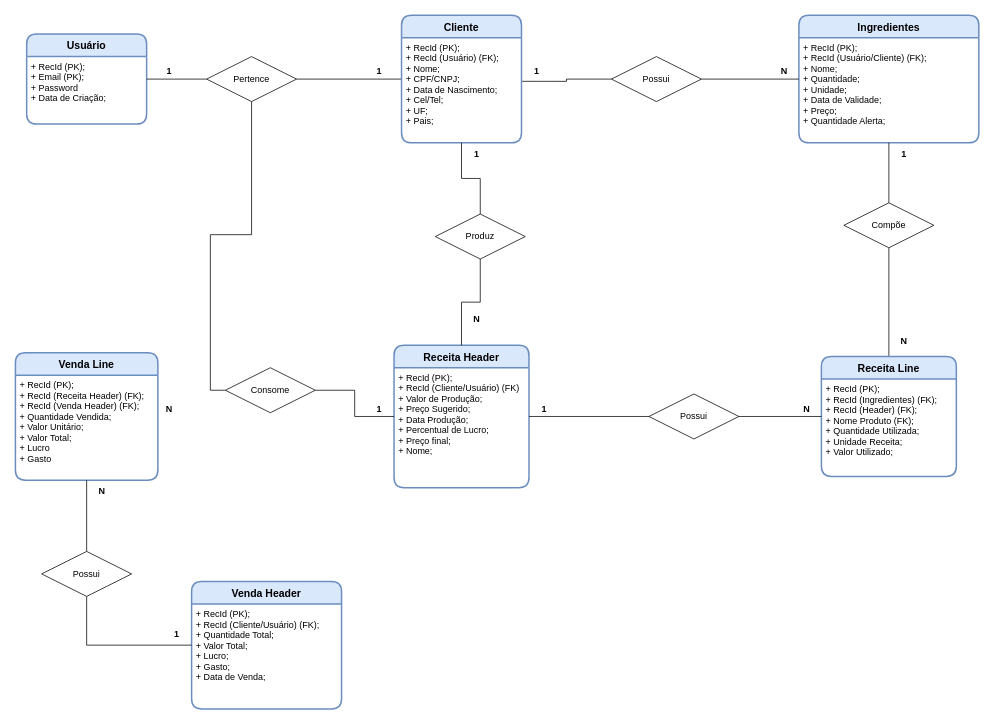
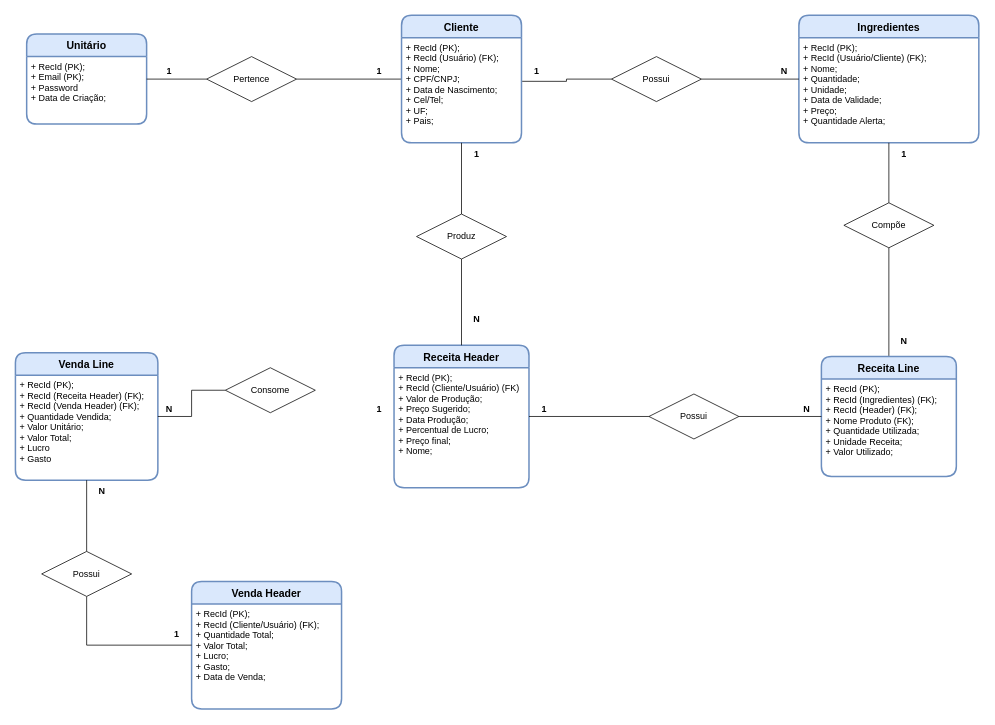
  <mxCell id="0" />
  <mxCell id="1" parent="0" />
- <mxCell id="2" value="Usuário" style="swimlane;childLayout=stackLayout;horizontal=1;startSize=30;horizontalStack=0;rounded=1;fontSize=14;fontStyle=1;strokeWidth=2;resizeParent=0;resizeLast=1;shadow=0;dashed=0;align=center;fillColor=#dae8fc;strokeColor=#6c8ebf;" parent="1" vertex="1"><mxGeometry x="35" y="45" width="160" height="120" as="geometry" /></mxCell>
+ <mxCell id="2" value="Unitário" style="swimlane;childLayout=stackLayout;horizontal=1;startSize=30;horizontalStack=0;rounded=1;fontSize=14;fontStyle=1;strokeWidth=2;resizeParent=0;resizeLast=1;shadow=0;dashed=0;align=center;fillColor=#dae8fc;strokeColor=#6c8ebf;" parent="1" vertex="1"><mxGeometry x="35" y="45" width="160" height="120" as="geometry" /></mxCell>
  <mxCell id="3" value="+ RecId (PK);&#10;+ Email (PK);&#10;+ Password&#10;+ Data de Criação; &#10;&#10;" style="align=left;strokeColor=none;fillColor=none;spacingLeft=4;fontSize=12;verticalAlign=top;resizable=0;rotatable=0;part=1;fontStyle=0" parent="2" vertex="1"><mxGeometry y="30" width="160" height="90" as="geometry" /></mxCell>
  <mxCell id="4" value="Ingredientes" style="swimlane;childLayout=stackLayout;horizontal=1;startSize=30;horizontalStack=0;rounded=1;fontSize=14;fontStyle=1;strokeWidth=2;resizeParent=0;resizeLast=1;shadow=0;align=center;fillColor=#dae8fc;strokeColor=#6c8ebf;" parent="1" vertex="1"><mxGeometry x="1065" y="20" width="240" height="170" as="geometry" /></mxCell>
  <mxCell id="5" value="+ RecId (PK);&#10;+ RecId (Usuário/Cliente) (FK);&#10;+ Nome;&#10;+ Quantidade;&#10;+ Unidade;&#10;+ Data de Validade;&#10;+ Preço;&#10;+ Quantidade Alerta;&#10;&#10;" style="align=left;strokeColor=none;fillColor=none;spacingLeft=4;fontSize=12;verticalAlign=top;resizable=0;rotatable=0;part=1;" parent="4" vertex="1"><mxGeometry y="30" width="240" height="140" as="geometry" /></mxCell>
  <mxCell id="6" value="Receita Header" style="swimlane;childLayout=stackLayout;horizontal=1;startSize=30;horizontalStack=0;rounded=1;fontSize=14;fontStyle=1;strokeWidth=2;resizeParent=0;resizeLast=1;shadow=0;dashed=0;align=center;fillColor=#dae8fc;strokeColor=#6c8ebf;" parent="1" vertex="1"><mxGeometry x="525" y="460" width="180" height="190" as="geometry" /></mxCell>
  <mxCell id="7" value="+ RecId (PK);&#10;+ RecId (Cliente/Usuário) (FK)&#10;+ Valor de Produção;&#10;+ Preço Sugerido;&#10;+ Data Produção;&#10;+ Percentual de Lucro;&#10;+ Preço final;&#10;+ Nome;&#10;&#10;&#10;&#10;&#10;&#10;" style="align=left;strokeColor=none;fillColor=none;spacingLeft=4;fontSize=12;verticalAlign=top;resizable=0;rotatable=0;part=1;" parent="6" vertex="1"><mxGeometry y="30" width="180" height="160" as="geometry" /></mxCell>
  <mxCell id="8" value="Venda Header" style="swimlane;childLayout=stackLayout;horizontal=1;startSize=30;horizontalStack=0;rounded=1;fontSize=14;fontStyle=1;strokeWidth=2;resizeParent=0;resizeLast=1;shadow=0;align=center;fillColor=#dae8fc;strokeColor=#6c8ebf;" parent="1" vertex="1"><mxGeometry x="255" y="775" width="200" height="170" as="geometry" /></mxCell>
  <mxCell id="9" value="+ RecId (PK);&#10;+ RecId (Cliente/Usuário) (FK);&#10;+ Quantidade Total;&#10;+ Valor Total;&#10;+ Lucro;&#10;+ Gasto;&#10;+ Data de Venda;&#10;&#10;" style="align=left;strokeColor=none;fillColor=none;spacingLeft=4;fontSize=12;verticalAlign=top;resizable=0;rotatable=0;part=1;" parent="8" vertex="1"><mxGeometry y="30" width="200" height="140" as="geometry" /></mxCell>
  <mxCell id="10" value="Venda Line" style="swimlane;childLayout=stackLayout;horizontal=1;startSize=30;horizontalStack=0;rounded=1;fontSize=14;fontStyle=1;strokeWidth=2;resizeParent=0;resizeLast=1;shadow=0;align=center;fillColor=#dae8fc;strokeColor=#6c8ebf;" parent="1" vertex="1"><mxGeometry x="20" y="470" width="190" height="170" as="geometry" /></mxCell>
  <mxCell id="11" value="+ RecId (PK);&#10;+ RecId (Receita Header) (FK);&#10;+ RecId (Venda Header) (FK);&#10;+ Quantidade Vendida;&#10;+ Valor Unitário;&#10;+ Valor Total;&#10;+ Lucro&#10;+ Gasto&#10;" style="align=left;strokeColor=none;fillColor=none;spacingLeft=4;fontSize=12;verticalAlign=top;resizable=0;rotatable=0;part=1;" parent="10" vertex="1"><mxGeometry y="30" width="190" height="140" as="geometry" /></mxCell>
  <mxCell id="12" style="edgeStyle=orthogonalEdgeStyle;rounded=0;orthogonalLoop=1;jettySize=auto;html=1;entryX=1;entryY=0.5;entryDx=0;entryDy=0;endArrow=none;endFill=0;" parent="1" source="13" target="16" edge="1"><mxGeometry relative="1" as="geometry" /></mxCell>
  <mxCell id="13" value="Cliente" style="swimlane;childLayout=stackLayout;horizontal=1;startSize=30;horizontalStack=0;rounded=1;fontSize=14;fontStyle=1;strokeWidth=2;resizeParent=0;resizeLast=1;shadow=0;align=center;fillColor=#dae8fc;strokeColor=#6c8ebf;" parent="1" vertex="1"><mxGeometry x="535" y="20" width="160" height="170" as="geometry" /></mxCell>
  <mxCell id="14" value="+ RecId (PK);&#10;+ RecId (Usuário) (FK);&#10;+ Nome;&#10;+ CPF/CNPJ;&#10;+ Data de Nascimento;&#10;+ Cel/Tel;&#10;+ UF;&#10;+ Pais;&#10;&#10;&#10;" style="align=left;strokeColor=none;fillColor=none;spacingLeft=4;fontSize=12;verticalAlign=top;resizable=0;rotatable=0;part=1;" parent="13" vertex="1"><mxGeometry y="30" width="160" height="140" as="geometry" /></mxCell>
  <mxCell id="15" style="edgeStyle=orthogonalEdgeStyle;rounded=0;orthogonalLoop=1;jettySize=auto;html=1;exitX=0;exitY=0.5;exitDx=0;exitDy=0;entryX=1;entryY=0.5;entryDx=0;entryDy=0;startArrow=none;startFill=0;endArrow=none;endFill=0;" edge="1" parent="1" source="16" target="2"><mxGeometry relative="1" as="geometry" /></mxCell>
  <mxCell id="16" value="Pertence" style="shape=rhombus;perimeter=rhombusPerimeter;whiteSpace=wrap;html=1;align=center;" parent="1" vertex="1"><mxGeometry x="275" y="75" width="120" height="60" as="geometry" /></mxCell>
  <mxCell id="17" style="edgeStyle=orthogonalEdgeStyle;rounded=0;orthogonalLoop=1;jettySize=auto;html=1;exitX=0;exitY=0.5;exitDx=0;exitDy=0;entryX=1.006;entryY=0.414;entryDx=0;entryDy=0;entryPerimeter=0;startArrow=none;startFill=0;endArrow=none;endFill=0;" edge="1" parent="1" source="19" target="14"><mxGeometry relative="1" as="geometry" /></mxCell>
  <mxCell id="18" style="edgeStyle=orthogonalEdgeStyle;rounded=0;orthogonalLoop=1;jettySize=auto;html=1;exitX=1;exitY=0.5;exitDx=0;exitDy=0;entryX=0;entryY=0.5;entryDx=0;entryDy=0;startArrow=none;startFill=0;endArrow=none;endFill=0;" edge="1" parent="1" source="19" target="4"><mxGeometry relative="1" as="geometry" /></mxCell>
  <mxCell id="19" value="Possui" style="shape=rhombus;perimeter=rhombusPerimeter;whiteSpace=wrap;html=1;align=center;" parent="1" vertex="1"><mxGeometry x="815" y="75" width="120" height="60" as="geometry" /></mxCell>
  <mxCell id="20" value="1" style="text;html=1;align=center;verticalAlign=middle;resizable=0;points=[];autosize=1;strokeColor=none;fontStyle=1" parent="1" vertex="1"><mxGeometry x="705" y="85" width="20" height="20" as="geometry" /></mxCell>
  <mxCell id="21" value="N" style="text;html=1;align=center;verticalAlign=middle;resizable=0;points=[];autosize=1;strokeColor=none;fontStyle=1" parent="1" vertex="1"><mxGeometry x="1035" y="85" width="20" height="20" as="geometry" /></mxCell>
  <mxCell id="22" style="edgeStyle=orthogonalEdgeStyle;rounded=0;orthogonalLoop=1;jettySize=auto;html=1;exitX=0.5;exitY=1;exitDx=0;exitDy=0;entryX=0.5;entryY=0;entryDx=0;entryDy=0;startArrow=none;startFill=0;endArrow=none;endFill=0;" edge="1" parent="1" source="23" target="29"><mxGeometry relative="1" as="geometry" /></mxCell>
  <mxCell id="23" value="Compõe" style="shape=rhombus;perimeter=rhombusPerimeter;whiteSpace=wrap;html=1;align=center;" parent="1" vertex="1"><mxGeometry x="1125" y="270" width="120" height="60" as="geometry" /></mxCell>
  <mxCell id="24" style="edgeStyle=orthogonalEdgeStyle;rounded=0;orthogonalLoop=1;jettySize=auto;html=1;entryX=0.5;entryY=0;entryDx=0;entryDy=0;endArrow=none;endFill=0;" parent="1" source="5" target="23" edge="1"><mxGeometry relative="1" as="geometry" /></mxCell>
  <mxCell id="25" style="edgeStyle=orthogonalEdgeStyle;rounded=0;orthogonalLoop=1;jettySize=auto;html=1;exitX=0.5;exitY=0;exitDx=0;exitDy=0;startArrow=none;startFill=0;endArrow=none;endFill=0;" edge="1" parent="1" source="27" target="11"><mxGeometry relative="1" as="geometry" /></mxCell>
  <mxCell id="26" style="edgeStyle=orthogonalEdgeStyle;rounded=0;orthogonalLoop=1;jettySize=auto;html=1;exitX=0.5;exitY=1;exitDx=0;exitDy=0;startArrow=none;startFill=0;endArrow=none;endFill=0;" edge="1" parent="1" source="27" target="8"><mxGeometry relative="1" as="geometry" /></mxCell>
  <mxCell id="27" value="Possui" style="shape=rhombus;perimeter=rhombusPerimeter;whiteSpace=wrap;html=1;align=center;" parent="1" vertex="1"><mxGeometry x="55" y="735" width="120" height="60" as="geometry" /></mxCell>
  <mxCell id="28" value="N" style="text;html=1;align=center;verticalAlign=middle;resizable=0;points=[];autosize=1;strokeColor=none;fontStyle=1" parent="1" vertex="1"><mxGeometry x="1195" y="445" width="20" height="20" as="geometry" /></mxCell>
  <mxCell id="29" value="Receita Line" style="swimlane;childLayout=stackLayout;horizontal=1;startSize=30;horizontalStack=0;rounded=1;fontSize=14;fontStyle=1;strokeWidth=2;resizeParent=0;resizeLast=1;shadow=0;dashed=0;align=center;fillColor=#dae8fc;strokeColor=#6c8ebf;" parent="1" vertex="1"><mxGeometry x="1095" y="475" width="180" height="160" as="geometry" /></mxCell>
  <mxCell id="30" value="+ RecId (PK);&#10;+ RecId (Ingredientes) (FK);&#10;+ RecId (Header) (FK);&#10;+ Nome Produto (FK);&#10;+ Quantidade Utilizada;&#10;+ Unidade Receita;&#10;+ Valor Utilizado;&#10;" style="align=left;strokeColor=none;fillColor=none;spacingLeft=4;fontSize=12;verticalAlign=top;resizable=0;rotatable=0;part=1;" parent="29" vertex="1"><mxGeometry y="30" width="180" height="130" as="geometry" /></mxCell>
  <mxCell id="31" style="edgeStyle=orthogonalEdgeStyle;rounded=0;orthogonalLoop=1;jettySize=auto;html=1;exitX=1;exitY=0.5;exitDx=0;exitDy=0;entryX=0;entryY=0.5;entryDx=0;entryDy=0;startArrow=none;startFill=0;endArrow=none;endFill=0;" edge="1" parent="1" source="33" target="29"><mxGeometry relative="1" as="geometry" /></mxCell>
  <mxCell id="32" style="edgeStyle=orthogonalEdgeStyle;rounded=0;orthogonalLoop=1;jettySize=auto;html=1;exitX=0;exitY=0.5;exitDx=0;exitDy=0;entryX=1;entryY=0.5;entryDx=0;entryDy=0;startArrow=none;startFill=0;endArrow=none;endFill=0;" edge="1" parent="1" source="33" target="6"><mxGeometry relative="1" as="geometry" /></mxCell>
  <mxCell id="33" value="Possui" style="shape=rhombus;perimeter=rhombusPerimeter;whiteSpace=wrap;html=1;align=center;" parent="1" vertex="1"><mxGeometry x="865" y="525" width="120" height="60" as="geometry" /></mxCell>
  <mxCell id="34" value="N" style="text;html=1;align=center;verticalAlign=middle;resizable=0;points=[];autosize=1;strokeColor=none;fontStyle=1" parent="1" vertex="1"><mxGeometry x="1065" y="535" width="20" height="20" as="geometry" /></mxCell>
  <mxCell id="35" value="1" style="text;html=1;align=center;verticalAlign=middle;resizable=0;points=[];autosize=1;strokeColor=none;fontStyle=1" parent="1" vertex="1"><mxGeometry x="715" y="535" width="20" height="20" as="geometry" /></mxCell>
  <mxCell id="36" value="1" style="text;html=1;align=center;verticalAlign=middle;resizable=0;points=[];autosize=1;strokeColor=none;fontStyle=1" vertex="1" parent="1"><mxGeometry x="215" y="85" width="20" height="20" as="geometry" /></mxCell>
  <mxCell id="37" value="1" style="text;html=1;align=center;verticalAlign=middle;resizable=0;points=[];autosize=1;strokeColor=none;fontStyle=1" vertex="1" parent="1"><mxGeometry x="495" y="85" width="20" height="20" as="geometry" /></mxCell>
  <mxCell id="38" value="1" style="text;html=1;align=center;verticalAlign=middle;resizable=0;points=[];autosize=1;strokeColor=none;fontStyle=1" vertex="1" parent="1"><mxGeometry x="1195" y="195" width="20" height="20" as="geometry" /></mxCell>
  <mxCell id="39" style="edgeStyle=orthogonalEdgeStyle;rounded=0;orthogonalLoop=1;jettySize=auto;html=1;exitX=0.5;exitY=1;exitDx=0;exitDy=0;entryX=0.5;entryY=0;entryDx=0;entryDy=0;startArrow=none;startFill=0;endArrow=none;endFill=0;" edge="1" parent="1" source="40" target="6"><mxGeometry relative="1" as="geometry" /></mxCell>
- <mxCell id="40" value="Produz" style="shape=rhombus;perimeter=rhombusPerimeter;whiteSpace=wrap;html=1;align=center;" vertex="1" parent="1"><mxGeometry x="580" y="285" width="120" height="60" as="geometry" /></mxCell>
+ <mxCell id="40" value="Produz" style="shape=rhombus;perimeter=rhombusPerimeter;whiteSpace=wrap;html=1;align=center;" vertex="1" parent="1"><mxGeometry x="555" y="285" width="120" height="60" as="geometry" /></mxCell>
  <mxCell id="41" style="edgeStyle=orthogonalEdgeStyle;rounded=0;orthogonalLoop=1;jettySize=auto;html=1;entryX=0.5;entryY=0;entryDx=0;entryDy=0;startArrow=none;startFill=0;endArrow=none;endFill=0;" edge="1" parent="1" source="14" target="40"><mxGeometry relative="1" as="geometry" /></mxCell>
  <mxCell id="42" value="1" style="text;html=1;align=center;verticalAlign=middle;resizable=0;points=[];autosize=1;strokeColor=none;fontStyle=1" vertex="1" parent="1"><mxGeometry x="625" y="195" width="20" height="20" as="geometry" /></mxCell>
  <mxCell id="43" value="N" style="text;html=1;align=center;verticalAlign=middle;resizable=0;points=[];autosize=1;strokeColor=none;fontStyle=1" vertex="1" parent="1"><mxGeometry x="625" y="415" width="20" height="20" as="geometry" /></mxCell>
- <mxCell id="44" style="edgeStyle=orthogonalEdgeStyle;rounded=0;orthogonalLoop=1;jettySize=auto;html=1;exitX=1;exitY=0.5;exitDx=0;exitDy=0;entryX=0;entryY=0.5;entryDx=0;entryDy=0;startArrow=none;startFill=0;endArrow=none;endFill=0;" edge="1" parent="1" source="46" target="6"><mxGeometry relative="1" as="geometry" /></mxCell>
- <mxCell id="45" style="edgeStyle=orthogonalEdgeStyle;rounded=0;orthogonalLoop=1;jettySize=auto;html=1;exitX=0;exitY=0.5;exitDx=0;exitDy=0;startArrow=none;startFill=0;endArrow=none;endFill=0;" edge="1" parent="1" source="46" target="16"><mxGeometry relative="1" as="geometry" /></mxCell>
+ <mxCell id="45" style="edgeStyle=orthogonalEdgeStyle;rounded=0;orthogonalLoop=1;jettySize=auto;html=1;exitX=0;exitY=0.5;exitDx=0;exitDy=0;entryX=1;entryY=0.5;entryDx=0;entryDy=0;startArrow=none;startFill=0;endArrow=none;endFill=0;" edge="1" parent="1" source="46" target="10"><mxGeometry relative="1" as="geometry" /></mxCell>
  <mxCell id="46" value="Consome" style="shape=rhombus;perimeter=rhombusPerimeter;whiteSpace=wrap;html=1;align=center;" vertex="1" parent="1"><mxGeometry x="300" y="490" width="120" height="60" as="geometry" /></mxCell>
  <mxCell id="47" value="1" style="text;html=1;align=center;verticalAlign=middle;resizable=0;points=[];autosize=1;strokeColor=none;fontStyle=1" vertex="1" parent="1"><mxGeometry x="495" y="535" width="20" height="20" as="geometry" /></mxCell>
  <mxCell id="48" value="N" style="text;html=1;align=center;verticalAlign=middle;resizable=0;points=[];autosize=1;strokeColor=none;fontStyle=1" vertex="1" parent="1"><mxGeometry x="215" y="535" width="20" height="20" as="geometry" /></mxCell>
  <mxCell id="49" value="N" style="text;html=1;align=center;verticalAlign=middle;resizable=0;points=[];autosize=1;strokeColor=none;fontStyle=1" vertex="1" parent="1"><mxGeometry x="125" y="645" width="20" height="20" as="geometry" /></mxCell>
  <mxCell id="50" value="1" style="text;html=1;align=center;verticalAlign=middle;resizable=0;points=[];autosize=1;strokeColor=none;fontStyle=1" vertex="1" parent="1"><mxGeometry x="225" y="835" width="20" height="20" as="geometry" /></mxCell>
